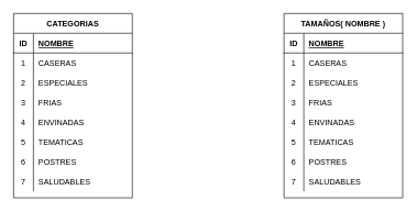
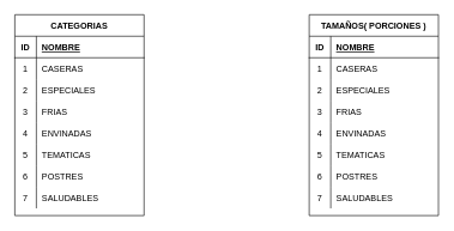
  <mxCell id="0" />
  <mxCell id="1" parent="0" />
  <mxCell id="2" value="CATEGORIAS" style="shape=table;startSize=30;container=1;collapsible=1;childLayout=tableLayout;fixedRows=1;rowLines=0;fontStyle=1;align=center;resizeLast=1;" parent="1" vertex="1"><mxGeometry x="20" y="20" width="180" height="280" as="geometry" /></mxCell>
  <mxCell id="3" value="" style="shape=tableRow;horizontal=0;startSize=0;swimlaneHead=0;swimlaneBody=0;fillColor=none;collapsible=0;dropTarget=0;points=[[0,0.5],[1,0.5]];portConstraint=eastwest;top=0;left=0;right=0;bottom=1;" parent="2" vertex="1"><mxGeometry y="30" width="180" height="30" as="geometry" /></mxCell>
  <mxCell id="4" value="ID" style="shape=partialRectangle;connectable=0;fillColor=none;top=0;left=0;bottom=0;right=0;fontStyle=1;overflow=hidden;" parent="3" vertex="1"><mxGeometry width="30" height="30" as="geometry"><mxRectangle width="30" height="30" as="alternateBounds" /></mxGeometry></mxCell>
  <mxCell id="5" value="NOMBRE" style="shape=partialRectangle;connectable=0;fillColor=none;top=0;left=0;bottom=0;right=0;align=left;spacingLeft=6;fontStyle=5;overflow=hidden;" parent="3" vertex="1"><mxGeometry x="30" width="150" height="30" as="geometry"><mxRectangle width="150" height="30" as="alternateBounds" /></mxGeometry></mxCell>
  <mxCell id="6" value="" style="shape=tableRow;horizontal=0;startSize=0;swimlaneHead=0;swimlaneBody=0;fillColor=none;collapsible=0;dropTarget=0;points=[[0,0.5],[1,0.5]];portConstraint=eastwest;top=0;left=0;right=0;bottom=0;" parent="2" vertex="1"><mxGeometry y="60" width="180" height="30" as="geometry" /></mxCell>
  <mxCell id="7" value="1" style="shape=partialRectangle;connectable=0;fillColor=none;top=0;left=0;bottom=0;right=0;editable=1;overflow=hidden;" parent="6" vertex="1"><mxGeometry width="30" height="30" as="geometry"><mxRectangle width="30" height="30" as="alternateBounds" /></mxGeometry></mxCell>
  <mxCell id="8" value="CASERAS" style="shape=partialRectangle;connectable=0;fillColor=none;top=0;left=0;bottom=0;right=0;align=left;spacingLeft=6;overflow=hidden;" parent="6" vertex="1"><mxGeometry x="30" width="150" height="30" as="geometry"><mxRectangle width="150" height="30" as="alternateBounds" /></mxGeometry></mxCell>
  <mxCell id="9" value="" style="shape=tableRow;horizontal=0;startSize=0;swimlaneHead=0;swimlaneBody=0;fillColor=none;collapsible=0;dropTarget=0;points=[[0,0.5],[1,0.5]];portConstraint=eastwest;top=0;left=0;right=0;bottom=0;" parent="2" vertex="1"><mxGeometry y="90" width="180" height="30" as="geometry" /></mxCell>
  <mxCell id="10" value="2" style="shape=partialRectangle;connectable=0;fillColor=none;top=0;left=0;bottom=0;right=0;editable=1;overflow=hidden;" parent="9" vertex="1"><mxGeometry width="30" height="30" as="geometry"><mxRectangle width="30" height="30" as="alternateBounds" /></mxGeometry></mxCell>
  <mxCell id="11" value="ESPECIALES&#09;&#09;" style="shape=partialRectangle;connectable=0;fillColor=none;top=0;left=0;bottom=0;right=0;align=left;spacingLeft=6;overflow=hidden;" parent="9" vertex="1"><mxGeometry x="30" width="150" height="30" as="geometry"><mxRectangle width="150" height="30" as="alternateBounds" /></mxGeometry></mxCell>
  <mxCell id="12" value="" style="shape=tableRow;horizontal=0;startSize=0;swimlaneHead=0;swimlaneBody=0;fillColor=none;collapsible=0;dropTarget=0;points=[[0,0.5],[1,0.5]];portConstraint=eastwest;top=0;left=0;right=0;bottom=0;" parent="2" vertex="1"><mxGeometry y="120" width="180" height="30" as="geometry" /></mxCell>
  <mxCell id="13" value="3" style="shape=partialRectangle;connectable=0;fillColor=none;top=0;left=0;bottom=0;right=0;editable=1;overflow=hidden;" parent="12" vertex="1"><mxGeometry width="30" height="30" as="geometry"><mxRectangle width="30" height="30" as="alternateBounds" /></mxGeometry></mxCell>
  <mxCell id="14" value="FRIAS &#09;" style="shape=partialRectangle;connectable=0;fillColor=none;top=0;left=0;bottom=0;right=0;align=left;spacingLeft=6;overflow=hidden;" parent="12" vertex="1"><mxGeometry x="30" width="150" height="30" as="geometry"><mxRectangle width="150" height="30" as="alternateBounds" /></mxGeometry></mxCell>
  <mxCell id="15" value="" style="shape=tableRow;horizontal=0;startSize=0;swimlaneHead=0;swimlaneBody=0;fillColor=none;collapsible=0;dropTarget=0;points=[[0,0.5],[1,0.5]];portConstraint=eastwest;top=0;left=0;right=0;bottom=0;" parent="2" vertex="1"><mxGeometry y="150" width="180" height="30" as="geometry" /></mxCell>
  <mxCell id="16" value="4" style="shape=partialRectangle;connectable=0;fillColor=none;top=0;left=0;bottom=0;right=0;editable=1;overflow=hidden;" parent="15" vertex="1"><mxGeometry width="30" height="30" as="geometry"><mxRectangle width="30" height="30" as="alternateBounds" /></mxGeometry></mxCell>
  <mxCell id="17" value="ENVINADAS" style="shape=partialRectangle;connectable=0;fillColor=none;top=0;left=0;bottom=0;right=0;align=left;spacingLeft=6;overflow=hidden;" parent="15" vertex="1"><mxGeometry x="30" width="150" height="30" as="geometry"><mxRectangle width="150" height="30" as="alternateBounds" /></mxGeometry></mxCell>
  <mxCell id="18" value="" style="shape=tableRow;horizontal=0;startSize=0;swimlaneHead=0;swimlaneBody=0;fillColor=none;collapsible=0;dropTarget=0;points=[[0,0.5],[1,0.5]];portConstraint=eastwest;top=0;left=0;right=0;bottom=0;" parent="2" vertex="1"><mxGeometry y="180" width="180" height="30" as="geometry" /></mxCell>
  <mxCell id="19" value="5" style="shape=partialRectangle;connectable=0;fillColor=none;top=0;left=0;bottom=0;right=0;editable=1;overflow=hidden;" parent="18" vertex="1"><mxGeometry width="30" height="30" as="geometry"><mxRectangle width="30" height="30" as="alternateBounds" /></mxGeometry></mxCell>
  <mxCell id="20" value="TEMATICAS" style="shape=partialRectangle;connectable=0;fillColor=none;top=0;left=0;bottom=0;right=0;align=left;spacingLeft=6;overflow=hidden;" parent="18" vertex="1"><mxGeometry x="30" width="150" height="30" as="geometry"><mxRectangle width="150" height="30" as="alternateBounds" /></mxGeometry></mxCell>
  <mxCell id="21" value="" style="shape=tableRow;horizontal=0;startSize=0;swimlaneHead=0;swimlaneBody=0;fillColor=none;collapsible=0;dropTarget=0;points=[[0,0.5],[1,0.5]];portConstraint=eastwest;top=0;left=0;right=0;bottom=0;" parent="2" vertex="1"><mxGeometry y="210" width="180" height="30" as="geometry" /></mxCell>
  <mxCell id="22" value="6" style="shape=partialRectangle;connectable=0;fillColor=none;top=0;left=0;bottom=0;right=0;editable=1;overflow=hidden;" parent="21" vertex="1"><mxGeometry width="30" height="30" as="geometry"><mxRectangle width="30" height="30" as="alternateBounds" /></mxGeometry></mxCell>
  <mxCell id="23" value="POSTRES" style="shape=partialRectangle;connectable=0;fillColor=none;top=0;left=0;bottom=0;right=0;align=left;spacingLeft=6;overflow=hidden;" parent="21" vertex="1"><mxGeometry x="30" width="150" height="30" as="geometry"><mxRectangle width="150" height="30" as="alternateBounds" /></mxGeometry></mxCell>
  <mxCell id="24" value="" style="shape=tableRow;horizontal=0;startSize=0;swimlaneHead=0;swimlaneBody=0;fillColor=none;collapsible=0;dropTarget=0;points=[[0,0.5],[1,0.5]];portConstraint=eastwest;top=0;left=0;right=0;bottom=0;" parent="2" vertex="1"><mxGeometry y="240" width="180" height="30" as="geometry" /></mxCell>
  <mxCell id="25" value="7" style="shape=partialRectangle;connectable=0;fillColor=none;top=0;left=0;bottom=0;right=0;editable=1;overflow=hidden;" parent="24" vertex="1"><mxGeometry width="30" height="30" as="geometry"><mxRectangle width="30" height="30" as="alternateBounds" /></mxGeometry></mxCell>
  <mxCell id="26" value="SALUDABLES" style="shape=partialRectangle;connectable=0;fillColor=none;top=0;left=0;bottom=0;right=0;align=left;spacingLeft=6;overflow=hidden;" parent="24" vertex="1"><mxGeometry x="30" width="150" height="30" as="geometry"><mxRectangle width="150" height="30" as="alternateBounds" /></mxGeometry></mxCell>
- <mxCell id="27" value="TAMAÑOS( NOMBRE )" style="shape=table;startSize=30;container=1;collapsible=1;childLayout=tableLayout;fixedRows=1;rowLines=0;fontStyle=1;align=center;resizeLast=1;" parent="1" vertex="1"><mxGeometry x="430" y="20" width="180" height="280" as="geometry" /></mxCell>
+ <mxCell id="27" value="TAMAÑOS( PORCIONES )" style="shape=table;startSize=30;container=1;collapsible=1;childLayout=tableLayout;fixedRows=1;rowLines=0;fontStyle=1;align=center;resizeLast=1;" parent="1" vertex="1"><mxGeometry x="430" y="20" width="180" height="280" as="geometry" /></mxCell>
  <mxCell id="28" value="" style="shape=tableRow;horizontal=0;startSize=0;swimlaneHead=0;swimlaneBody=0;fillColor=none;collapsible=0;dropTarget=0;points=[[0,0.5],[1,0.5]];portConstraint=eastwest;top=0;left=0;right=0;bottom=1;" parent="27" vertex="1"><mxGeometry y="30" width="180" height="30" as="geometry" /></mxCell>
  <mxCell id="29" value="ID" style="shape=partialRectangle;connectable=0;fillColor=none;top=0;left=0;bottom=0;right=0;fontStyle=1;overflow=hidden;" parent="28" vertex="1"><mxGeometry width="30" height="30" as="geometry"><mxRectangle width="30" height="30" as="alternateBounds" /></mxGeometry></mxCell>
  <mxCell id="30" value="NOMBRE" style="shape=partialRectangle;connectable=0;fillColor=none;top=0;left=0;bottom=0;right=0;align=left;spacingLeft=6;fontStyle=5;overflow=hidden;" parent="28" vertex="1"><mxGeometry x="30" width="150" height="30" as="geometry"><mxRectangle width="150" height="30" as="alternateBounds" /></mxGeometry></mxCell>
  <mxCell id="31" value="" style="shape=tableRow;horizontal=0;startSize=0;swimlaneHead=0;swimlaneBody=0;fillColor=none;collapsible=0;dropTarget=0;points=[[0,0.5],[1,0.5]];portConstraint=eastwest;top=0;left=0;right=0;bottom=0;" parent="27" vertex="1"><mxGeometry y="60" width="180" height="30" as="geometry" /></mxCell>
  <mxCell id="32" value="1" style="shape=partialRectangle;connectable=0;fillColor=none;top=0;left=0;bottom=0;right=0;editable=1;overflow=hidden;" parent="31" vertex="1"><mxGeometry width="30" height="30" as="geometry"><mxRectangle width="30" height="30" as="alternateBounds" /></mxGeometry></mxCell>
  <mxCell id="33" value="CASERAS" style="shape=partialRectangle;connectable=0;fillColor=none;top=0;left=0;bottom=0;right=0;align=left;spacingLeft=6;overflow=hidden;" parent="31" vertex="1"><mxGeometry x="30" width="150" height="30" as="geometry"><mxRectangle width="150" height="30" as="alternateBounds" /></mxGeometry></mxCell>
  <mxCell id="34" value="" style="shape=tableRow;horizontal=0;startSize=0;swimlaneHead=0;swimlaneBody=0;fillColor=none;collapsible=0;dropTarget=0;points=[[0,0.5],[1,0.5]];portConstraint=eastwest;top=0;left=0;right=0;bottom=0;" parent="27" vertex="1"><mxGeometry y="90" width="180" height="30" as="geometry" /></mxCell>
  <mxCell id="35" value="2" style="shape=partialRectangle;connectable=0;fillColor=none;top=0;left=0;bottom=0;right=0;editable=1;overflow=hidden;" parent="34" vertex="1"><mxGeometry width="30" height="30" as="geometry"><mxRectangle width="30" height="30" as="alternateBounds" /></mxGeometry></mxCell>
  <mxCell id="36" value="ESPECIALES&#09;&#09;" style="shape=partialRectangle;connectable=0;fillColor=none;top=0;left=0;bottom=0;right=0;align=left;spacingLeft=6;overflow=hidden;" parent="34" vertex="1"><mxGeometry x="30" width="150" height="30" as="geometry"><mxRectangle width="150" height="30" as="alternateBounds" /></mxGeometry></mxCell>
  <mxCell id="37" value="" style="shape=tableRow;horizontal=0;startSize=0;swimlaneHead=0;swimlaneBody=0;fillColor=none;collapsible=0;dropTarget=0;points=[[0,0.5],[1,0.5]];portConstraint=eastwest;top=0;left=0;right=0;bottom=0;" parent="27" vertex="1"><mxGeometry y="120" width="180" height="30" as="geometry" /></mxCell>
  <mxCell id="38" value="3" style="shape=partialRectangle;connectable=0;fillColor=none;top=0;left=0;bottom=0;right=0;editable=1;overflow=hidden;" parent="37" vertex="1"><mxGeometry width="30" height="30" as="geometry"><mxRectangle width="30" height="30" as="alternateBounds" /></mxGeometry></mxCell>
  <mxCell id="39" value="FRIAS &#09;" style="shape=partialRectangle;connectable=0;fillColor=none;top=0;left=0;bottom=0;right=0;align=left;spacingLeft=6;overflow=hidden;" parent="37" vertex="1"><mxGeometry x="30" width="150" height="30" as="geometry"><mxRectangle width="150" height="30" as="alternateBounds" /></mxGeometry></mxCell>
  <mxCell id="40" value="" style="shape=tableRow;horizontal=0;startSize=0;swimlaneHead=0;swimlaneBody=0;fillColor=none;collapsible=0;dropTarget=0;points=[[0,0.5],[1,0.5]];portConstraint=eastwest;top=0;left=0;right=0;bottom=0;" parent="27" vertex="1"><mxGeometry y="150" width="180" height="30" as="geometry" /></mxCell>
  <mxCell id="41" value="4" style="shape=partialRectangle;connectable=0;fillColor=none;top=0;left=0;bottom=0;right=0;editable=1;overflow=hidden;" parent="40" vertex="1"><mxGeometry width="30" height="30" as="geometry"><mxRectangle width="30" height="30" as="alternateBounds" /></mxGeometry></mxCell>
  <mxCell id="42" value="ENVINADAS" style="shape=partialRectangle;connectable=0;fillColor=none;top=0;left=0;bottom=0;right=0;align=left;spacingLeft=6;overflow=hidden;" parent="40" vertex="1"><mxGeometry x="30" width="150" height="30" as="geometry"><mxRectangle width="150" height="30" as="alternateBounds" /></mxGeometry></mxCell>
  <mxCell id="43" value="" style="shape=tableRow;horizontal=0;startSize=0;swimlaneHead=0;swimlaneBody=0;fillColor=none;collapsible=0;dropTarget=0;points=[[0,0.5],[1,0.5]];portConstraint=eastwest;top=0;left=0;right=0;bottom=0;" parent="27" vertex="1"><mxGeometry y="180" width="180" height="30" as="geometry" /></mxCell>
  <mxCell id="44" value="5" style="shape=partialRectangle;connectable=0;fillColor=none;top=0;left=0;bottom=0;right=0;editable=1;overflow=hidden;" parent="43" vertex="1"><mxGeometry width="30" height="30" as="geometry"><mxRectangle width="30" height="30" as="alternateBounds" /></mxGeometry></mxCell>
  <mxCell id="45" value="TEMATICAS" style="shape=partialRectangle;connectable=0;fillColor=none;top=0;left=0;bottom=0;right=0;align=left;spacingLeft=6;overflow=hidden;" parent="43" vertex="1"><mxGeometry x="30" width="150" height="30" as="geometry"><mxRectangle width="150" height="30" as="alternateBounds" /></mxGeometry></mxCell>
  <mxCell id="46" value="" style="shape=tableRow;horizontal=0;startSize=0;swimlaneHead=0;swimlaneBody=0;fillColor=none;collapsible=0;dropTarget=0;points=[[0,0.5],[1,0.5]];portConstraint=eastwest;top=0;left=0;right=0;bottom=0;" parent="27" vertex="1"><mxGeometry y="210" width="180" height="30" as="geometry" /></mxCell>
  <mxCell id="47" value="6" style="shape=partialRectangle;connectable=0;fillColor=none;top=0;left=0;bottom=0;right=0;editable=1;overflow=hidden;" parent="46" vertex="1"><mxGeometry width="30" height="30" as="geometry"><mxRectangle width="30" height="30" as="alternateBounds" /></mxGeometry></mxCell>
  <mxCell id="48" value="POSTRES" style="shape=partialRectangle;connectable=0;fillColor=none;top=0;left=0;bottom=0;right=0;align=left;spacingLeft=6;overflow=hidden;" parent="46" vertex="1"><mxGeometry x="30" width="150" height="30" as="geometry"><mxRectangle width="150" height="30" as="alternateBounds" /></mxGeometry></mxCell>
  <mxCell id="49" value="" style="shape=tableRow;horizontal=0;startSize=0;swimlaneHead=0;swimlaneBody=0;fillColor=none;collapsible=0;dropTarget=0;points=[[0,0.5],[1,0.5]];portConstraint=eastwest;top=0;left=0;right=0;bottom=0;" parent="27" vertex="1"><mxGeometry y="240" width="180" height="30" as="geometry" /></mxCell>
  <mxCell id="50" value="7" style="shape=partialRectangle;connectable=0;fillColor=none;top=0;left=0;bottom=0;right=0;editable=1;overflow=hidden;" parent="49" vertex="1"><mxGeometry width="30" height="30" as="geometry"><mxRectangle width="30" height="30" as="alternateBounds" /></mxGeometry></mxCell>
  <mxCell id="51" value="SALUDABLES" style="shape=partialRectangle;connectable=0;fillColor=none;top=0;left=0;bottom=0;right=0;align=left;spacingLeft=6;overflow=hidden;" parent="49" vertex="1"><mxGeometry x="30" width="150" height="30" as="geometry"><mxRectangle width="150" height="30" as="alternateBounds" /></mxGeometry></mxCell>
